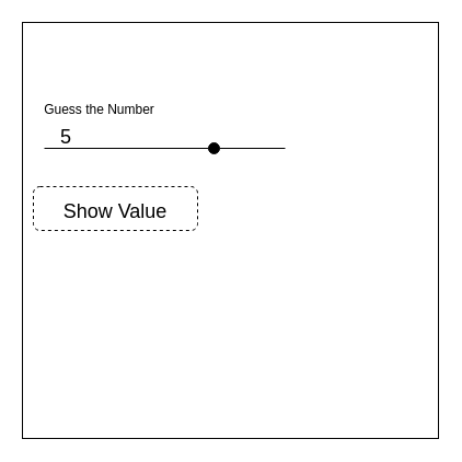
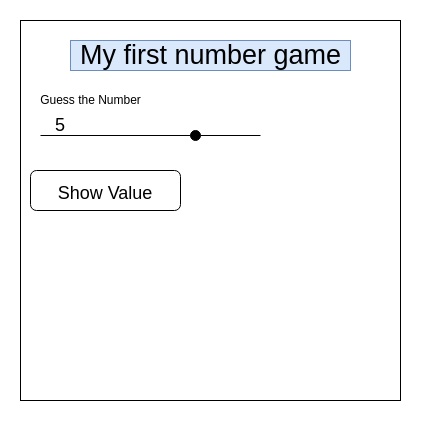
  <mxCell id="0" />
  <mxCell id="1" parent="0" />
  <mxCell id="2" value="" style="whiteSpace=wrap;html=1;aspect=fixed;rounded=0;fontSize=18;strokeColor=default;fillColor=none;" vertex="1" parent="1"><mxGeometry x="20" y="20" width="380" height="380" as="geometry" /></mxCell>
  <mxCell id="3" value="Guess the Number" style="text;html=1;align=center;verticalAlign=middle;resizable=0;points=[];autosize=1;strokeColor=none;fillColor=none;" vertex="1" parent="1"><mxGeometry x="30" y="90" width="120" height="20" as="geometry" /></mxCell>
+ <mxCell id="4" value="&lt;font style=&quot;font-size: 27px&quot;&gt;My first number game&lt;/font&gt;" style="text;html=1;align=center;verticalAlign=middle;resizable=0;points=[];autosize=1;strokeColor=#6c8ebf;fillColor=#dae8fc;rounded=0;" vertex="1" parent="1"><mxGeometry x="70" y="40" width="280" height="30" as="geometry" /></mxCell>
  <mxCell id="5" value="" style="endArrow=none;html=1;fontSize=27;startArrow=none;" edge="1" parent="1" source="6"><mxGeometry width="50" height="50" relative="1" as="geometry"><mxPoint x="40" y="140" as="sourcePoint" /><mxPoint x="260" y="135" as="targetPoint" /></mxGeometry></mxCell>
  <mxCell id="6" value="" style="ellipse;whiteSpace=wrap;html=1;aspect=fixed;rounded=0;fontSize=27;strokeColor=default;fillColor=#000000;" vertex="1" parent="1"><mxGeometry x="190" y="130" width="10" height="10" as="geometry" /></mxCell>
  <mxCell id="7" value="" style="endArrow=none;html=1;fontSize=27;" edge="1" parent="1" target="6"><mxGeometry width="50" height="50" relative="1" as="geometry"><mxPoint x="40" y="135" as="sourcePoint" /><mxPoint x="260" y="140" as="targetPoint" /></mxGeometry></mxCell>
- <mxCell id="8" value="&lt;font style=&quot;font-size: 18px&quot;&gt;Show Value&lt;/font&gt;" style="rounded=1;whiteSpace=wrap;html=1;fontSize=27;strokeColor=default;fillColor=#FFFFFF;dashed=1;" vertex="1" parent="1"><mxGeometry x="30" y="170" width="150" height="40" as="geometry" /></mxCell>
+ <mxCell id="8" value="&lt;font style=&quot;font-size: 18px&quot;&gt;Show Value&lt;/font&gt;" style="rounded=1;whiteSpace=wrap;html=1;fontSize=27;strokeColor=default;fillColor=#FFFFFF;" vertex="1" parent="1"><mxGeometry x="30" y="170" width="150" height="40" as="geometry" /></mxCell>
  <mxCell id="9" value="5" style="text;html=1;strokeColor=none;fillColor=none;align=center;verticalAlign=middle;whiteSpace=wrap;rounded=0;fontSize=18;" vertex="1" parent="1"><mxGeometry x="30" y="110" width="60" height="30" as="geometry" /></mxCell>
